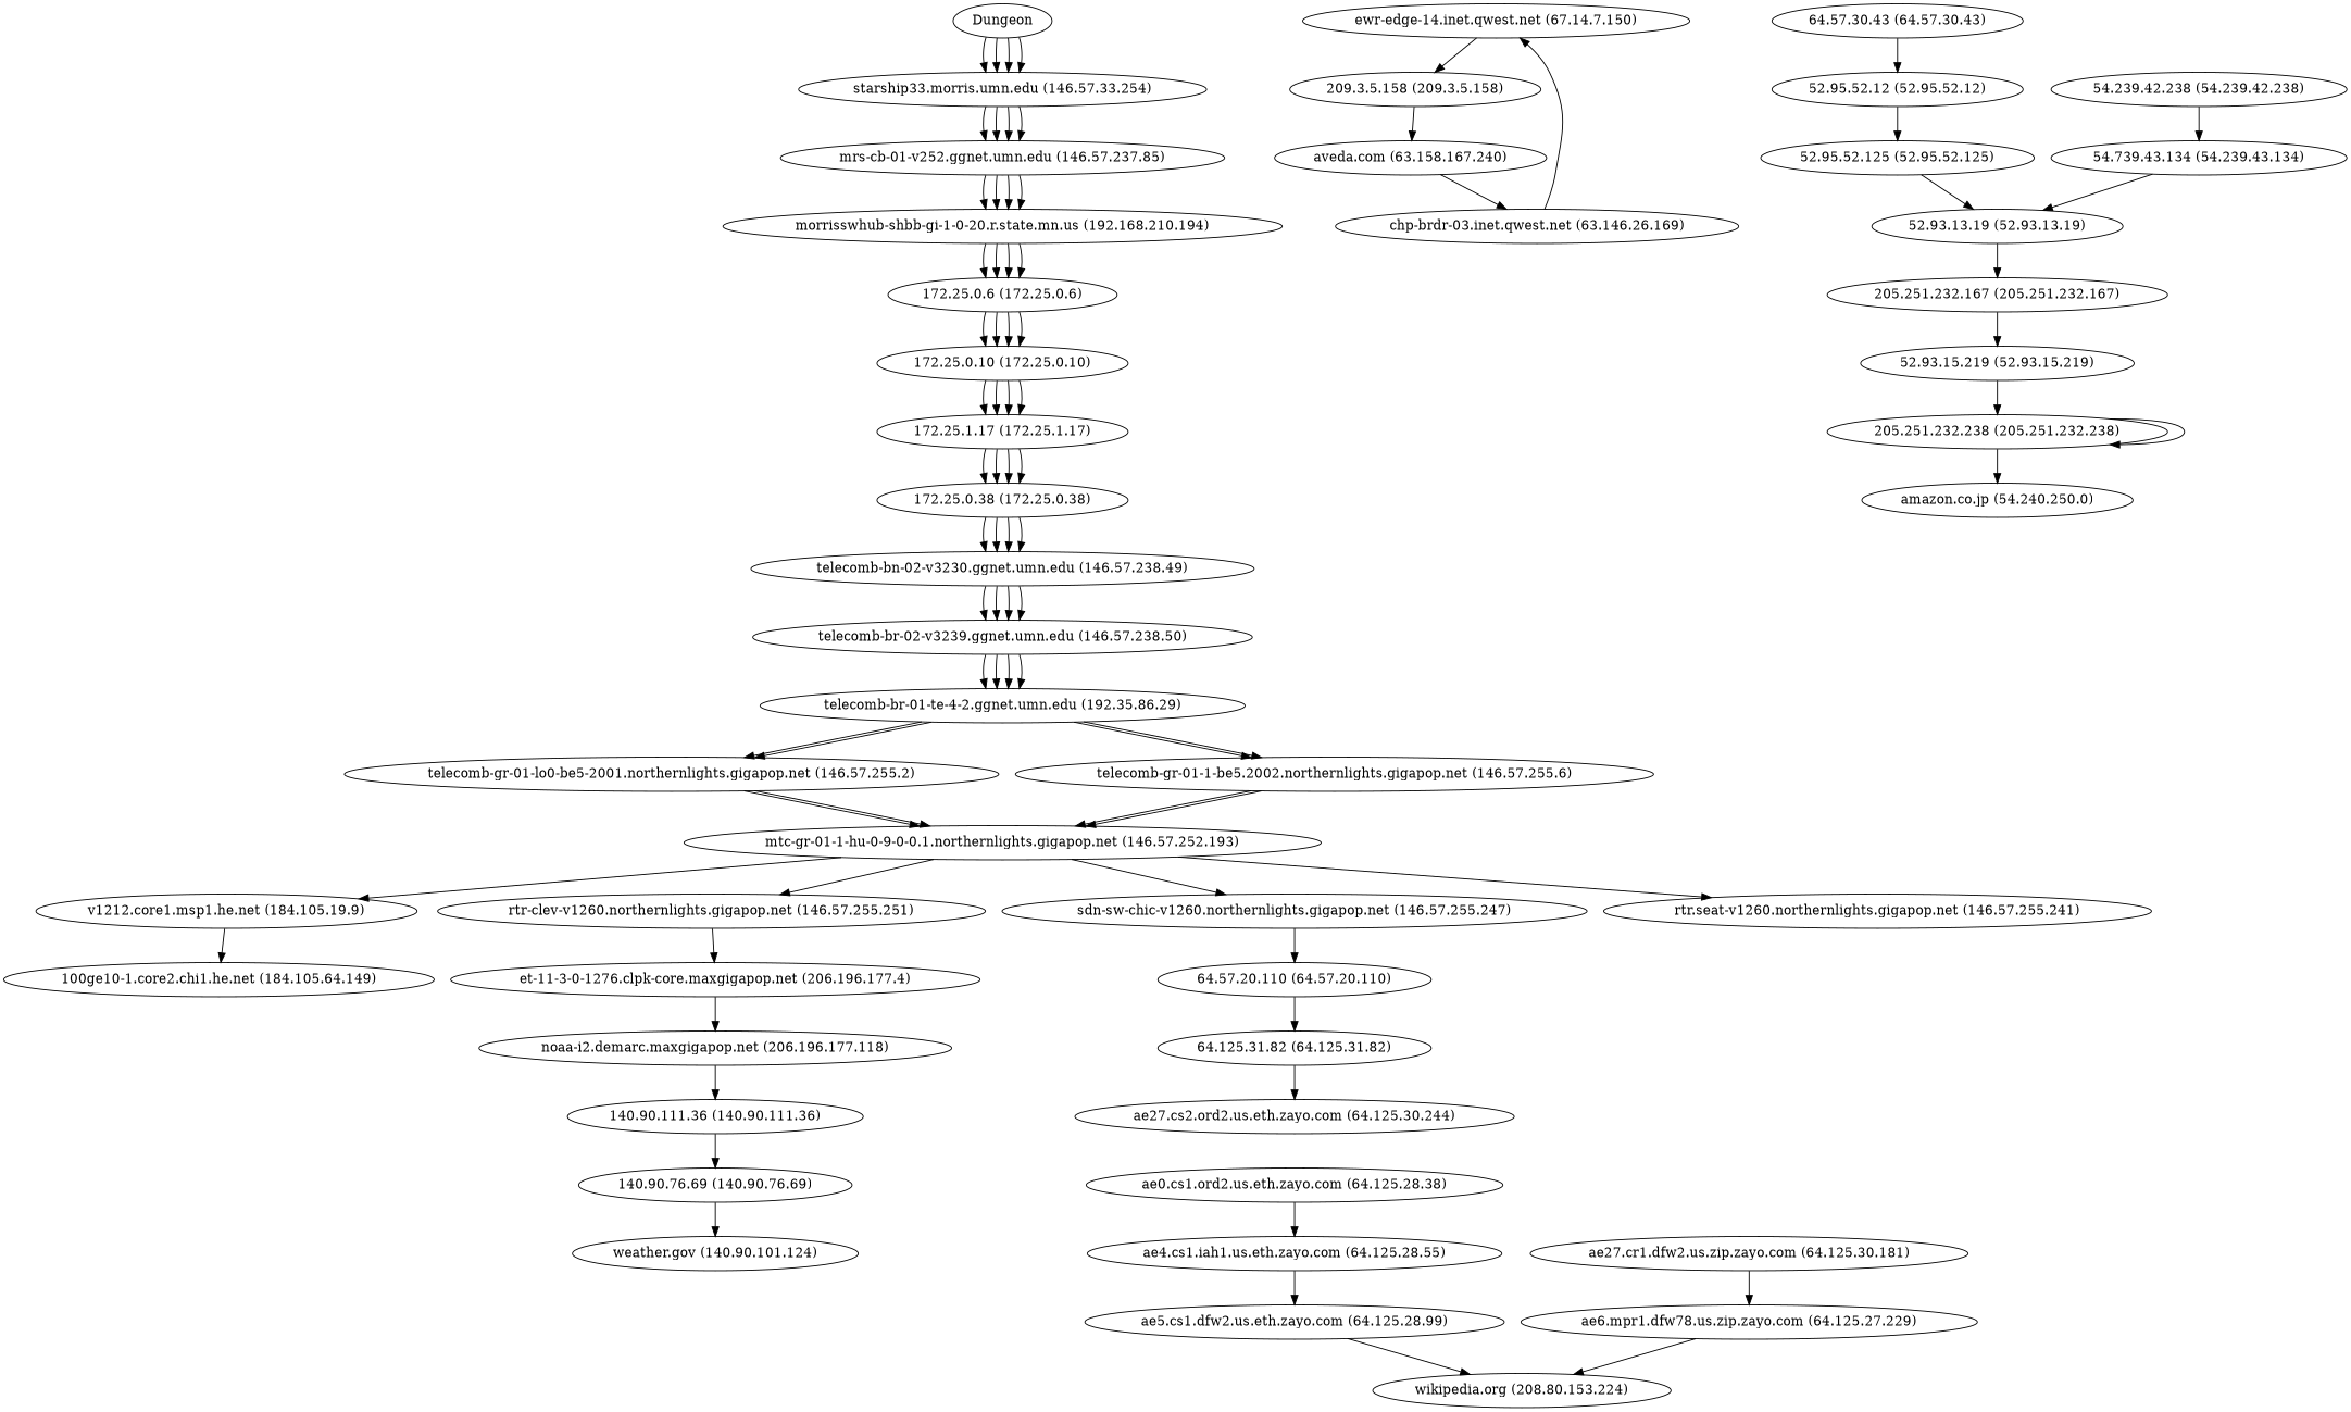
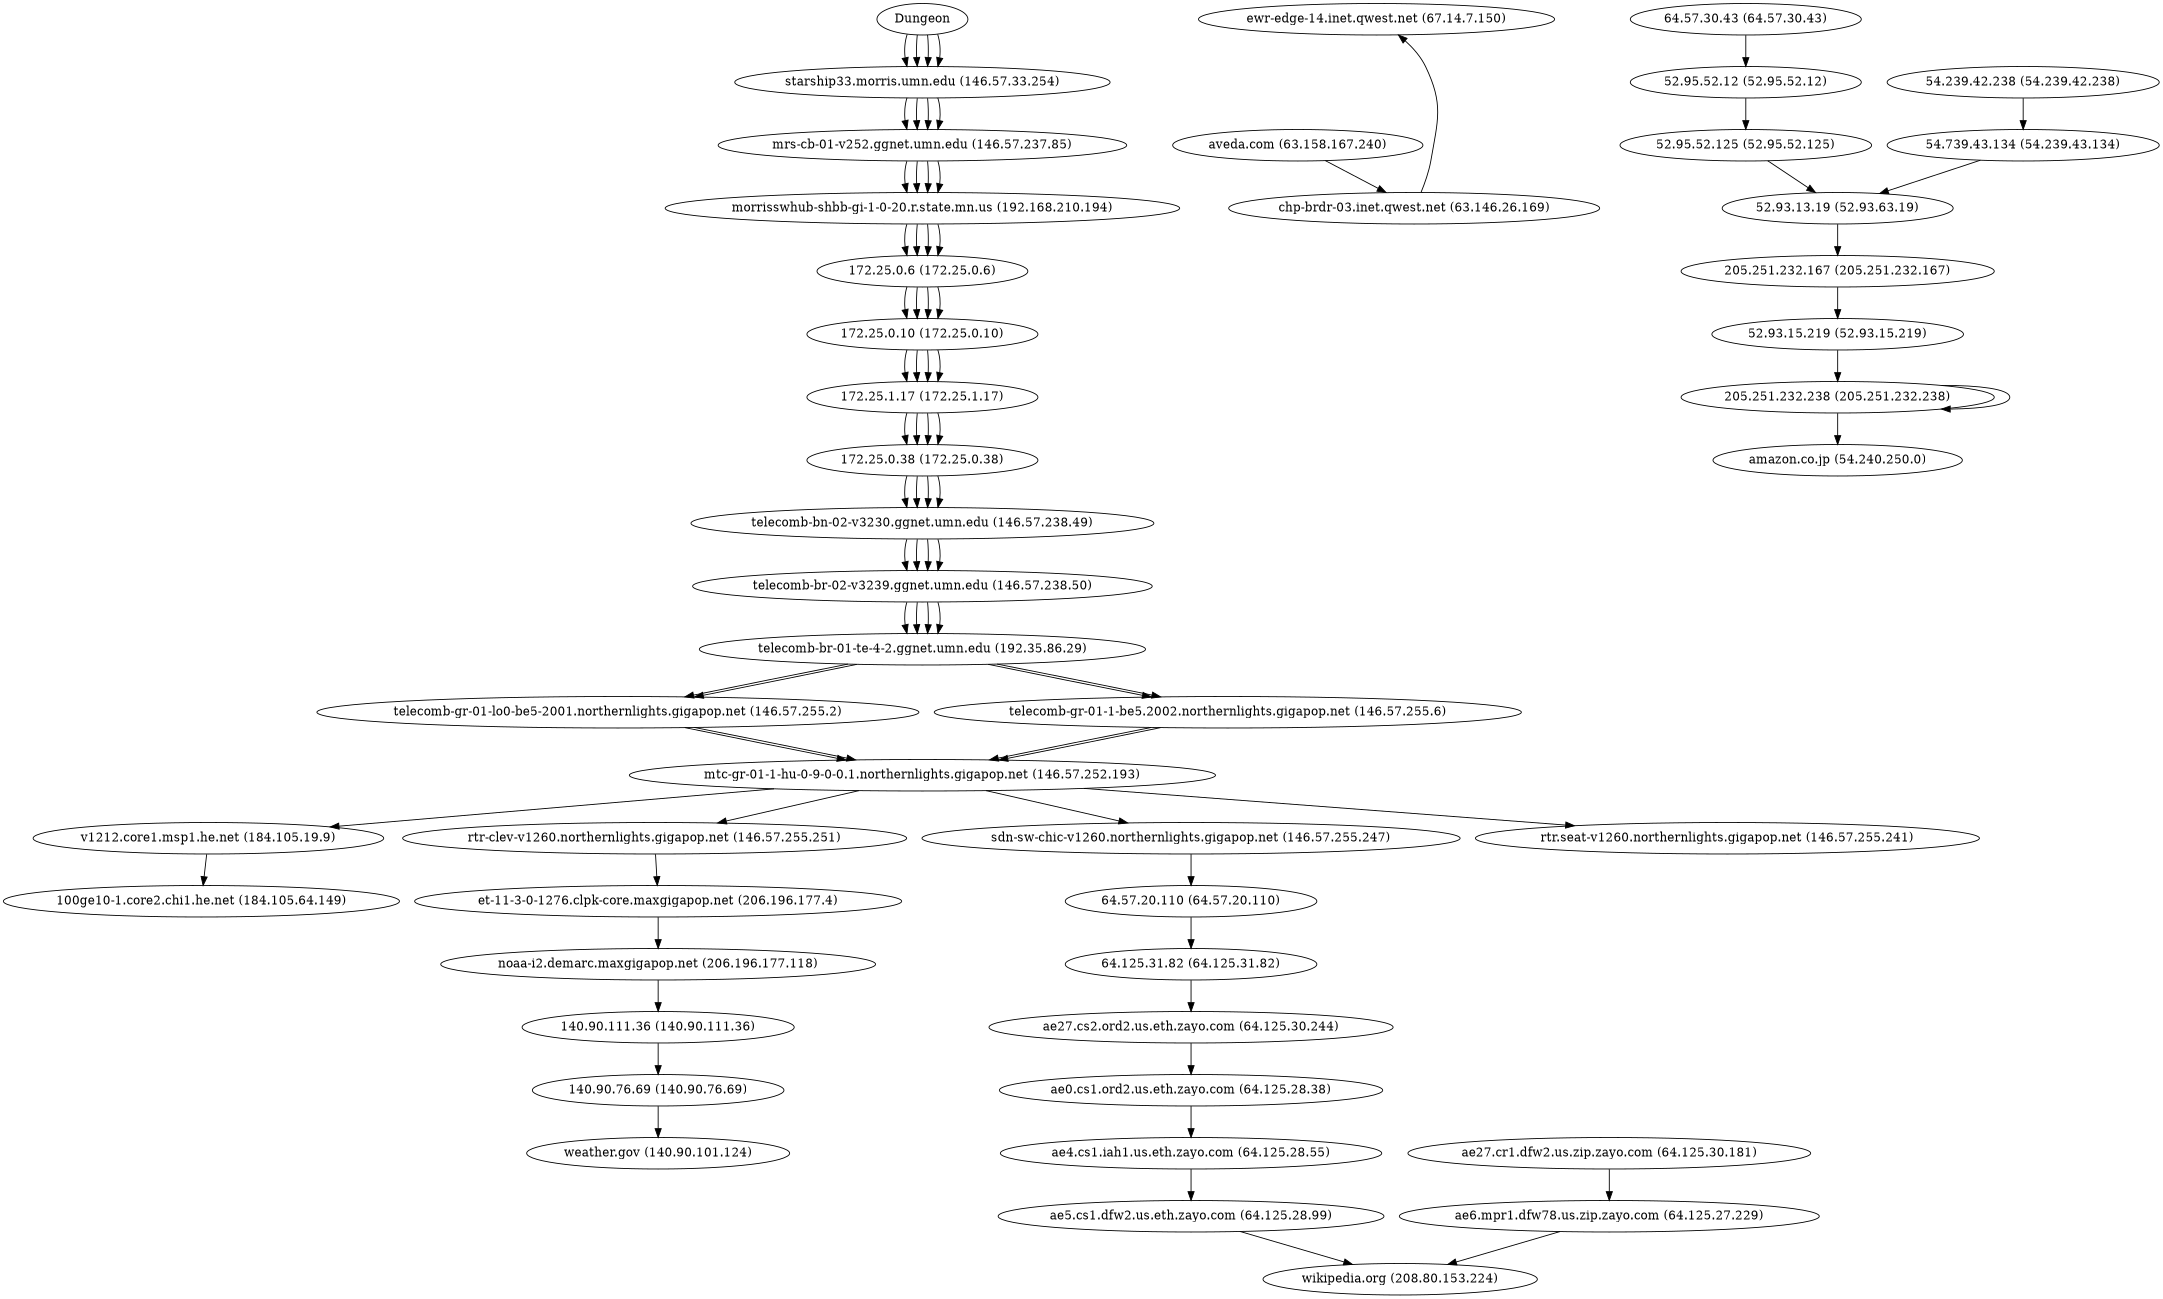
  digraph {
    Dungeon
    "starship33.morris.umn.edu (146.57.33.254)"
    "mrs-cb-01-v252.ggnet.umn.edu (146.57.237.85)"
    "morrisswhub-shbb-gi-1-0-20.r.state.mn.us (192.168.210.194)"
    "172.25.0.6 (172.25.0.6)"
    "172.25.0.10 (172.25.0.10)"
    "172.25.1.17 (172.25.1.17)"
    "172.25.0.38 (172.25.0.38)"
    "telecomb-bn-02-v3230.ggnet.umn.edu (146.57.238.49)"
    "telecomb-br-02-v3239.ggnet.umn.edu (146.57.238.50)"
    "telecomb-br-01-te-4-2.ggnet.umn.edu (192.35.86.29)"
    "telecomb-gr-01-lo0-be5-2001.northernlights.gigapop.net (146.57.255.2)"
    "telecomb-gr-01-1-be5.2002.northernlights.gigapop.net (146.57.255.6)"
    "mtc-gr-01-1-hu-0-9-0-0.1.northernlights.gigapop.net (146.57.252.193)"
    "v1212.core1.msp1.he.net (184.105.19.9)"
    "rtr-clev-v1260.northernlights.gigapop.net (146.57.255.251)"
    "sdn-sw-chic-v1260.northernlights.gigapop.net (146.57.255.247)"
    "rtr.seat-v1260.northernlights.gigapop.net (146.57.255.241)"
    "100ge10-1.core2.chi1.he.net (184.105.64.149)"
    "et-11-3-0-1276.clpk-core.maxgigapop.net (206.196.177.4)"
    "64.57.20.110 (64.57.20.110)"
    n22 [label="ewr-edge-14.inet.qwest.net (67.14.7.150)"]
    "chp-brdr-03.inet.qwest.net (63.146.26.169)"
-   "209.3.5.158 (209.3.5.158)"
    "aveda.com (63.158.167.240)"
    "noaa-i2.demarc.maxgigapop.net (206.196.177.118)"
    "140.90.111.36 (140.90.111.36)"
    "140.90.76.69 (140.90.76.69)"
    "weather.gov (140.90.101.124)"
    "64.125.31.82 (64.125.31.82)"
    "ae27.cs2.ord2.us.eth.zayo.com (64.125.30.244)"
    "ae0.cs1.ord2.us.eth.zayo.com (64.125.28.38)"
    "ae4.cs1.iah1.us.eth.zayo.com (64.125.28.55)"
    "ae5.cs1.dfw2.us.eth.zayo.com (64.125.28.99)"
    "wikipedia.org (208.80.153.224)"
    "ae27.cr1.dfw2.us.zip.zayo.com (64.125.30.181)"
    "ae6.mpr1.dfw78.us.zip.zayo.com (64.125.27.229)"
    "64.57.30.43 (64.57.30.43)"
    "52.95.52.12 (52.95.52.12)"
    "52.95.52.125 (52.95.52.125)"
-   "52.93.13.19 (52.93.13.19)"
+   "52.93.13.19 (52.93.13.19)" [label="52.93.13.19 (52.93.63.19)"]
    n42 [label="54.739.43.134 (54.239.43.134)"]
    "54.239.42.238 (54.239.42.238)"
    "205.251.232.167 (205.251.232.167)"
    "52.93.15.219 (52.93.15.219)"
    "205.251.232.238 (205.251.232.238)"
    "amazon.co.jp (54.240.250.0)"
    Dungeon -> "starship33.morris.umn.edu (146.57.33.254)"
    Dungeon -> "starship33.morris.umn.edu (146.57.33.254)"
    Dungeon -> "starship33.morris.umn.edu (146.57.33.254)"
    Dungeon -> "starship33.morris.umn.edu (146.57.33.254)"
    "starship33.morris.umn.edu (146.57.33.254)" -> "mrs-cb-01-v252.ggnet.umn.edu (146.57.237.85)"
    "starship33.morris.umn.edu (146.57.33.254)" -> "mrs-cb-01-v252.ggnet.umn.edu (146.57.237.85)"
    "starship33.morris.umn.edu (146.57.33.254)" -> "mrs-cb-01-v252.ggnet.umn.edu (146.57.237.85)"
    "starship33.morris.umn.edu (146.57.33.254)" -> "mrs-cb-01-v252.ggnet.umn.edu (146.57.237.85)"
    "mrs-cb-01-v252.ggnet.umn.edu (146.57.237.85)" -> "morrisswhub-shbb-gi-1-0-20.r.state.mn.us (192.168.210.194)"
    "mrs-cb-01-v252.ggnet.umn.edu (146.57.237.85)" -> "morrisswhub-shbb-gi-1-0-20.r.state.mn.us (192.168.210.194)"
    "mrs-cb-01-v252.ggnet.umn.edu (146.57.237.85)" -> "morrisswhub-shbb-gi-1-0-20.r.state.mn.us (192.168.210.194)"
    "mrs-cb-01-v252.ggnet.umn.edu (146.57.237.85)" -> "morrisswhub-shbb-gi-1-0-20.r.state.mn.us (192.168.210.194)"
    "morrisswhub-shbb-gi-1-0-20.r.state.mn.us (192.168.210.194)" -> "172.25.0.6 (172.25.0.6)"
    "morrisswhub-shbb-gi-1-0-20.r.state.mn.us (192.168.210.194)" -> "172.25.0.6 (172.25.0.6)"
    "morrisswhub-shbb-gi-1-0-20.r.state.mn.us (192.168.210.194)" -> "172.25.0.6 (172.25.0.6)"
    "morrisswhub-shbb-gi-1-0-20.r.state.mn.us (192.168.210.194)" -> "172.25.0.6 (172.25.0.6)"
    "172.25.0.6 (172.25.0.6)" -> "172.25.0.10 (172.25.0.10)"
    "172.25.0.6 (172.25.0.6)" -> "172.25.0.10 (172.25.0.10)"
    "172.25.0.6 (172.25.0.6)" -> "172.25.0.10 (172.25.0.10)"
    "172.25.0.6 (172.25.0.6)" -> "172.25.0.10 (172.25.0.10)"
    "172.25.0.10 (172.25.0.10)" -> "172.25.1.17 (172.25.1.17)"
    "172.25.0.10 (172.25.0.10)" -> "172.25.1.17 (172.25.1.17)"
    "172.25.0.10 (172.25.0.10)" -> "172.25.1.17 (172.25.1.17)"
    "172.25.0.10 (172.25.0.10)" -> "172.25.1.17 (172.25.1.17)"
    "172.25.1.17 (172.25.1.17)" -> "172.25.0.38 (172.25.0.38)"
    "172.25.1.17 (172.25.1.17)" -> "172.25.0.38 (172.25.0.38)"
    "172.25.1.17 (172.25.1.17)" -> "172.25.0.38 (172.25.0.38)"
    "172.25.1.17 (172.25.1.17)" -> "172.25.0.38 (172.25.0.38)"
    "172.25.0.38 (172.25.0.38)" -> "telecomb-bn-02-v3230.ggnet.umn.edu (146.57.238.49)"
    "172.25.0.38 (172.25.0.38)" -> "telecomb-bn-02-v3230.ggnet.umn.edu (146.57.238.49)"
    "172.25.0.38 (172.25.0.38)" -> "telecomb-bn-02-v3230.ggnet.umn.edu (146.57.238.49)"
    "172.25.0.38 (172.25.0.38)" -> "telecomb-bn-02-v3230.ggnet.umn.edu (146.57.238.49)"
    "telecomb-bn-02-v3230.ggnet.umn.edu (146.57.238.49)" -> "telecomb-br-02-v3239.ggnet.umn.edu (146.57.238.50)"
    "telecomb-bn-02-v3230.ggnet.umn.edu (146.57.238.49)" -> "telecomb-br-02-v3239.ggnet.umn.edu (146.57.238.50)"
    "telecomb-bn-02-v3230.ggnet.umn.edu (146.57.238.49)" -> "telecomb-br-02-v3239.ggnet.umn.edu (146.57.238.50)"
    "telecomb-bn-02-v3230.ggnet.umn.edu (146.57.238.49)" -> "telecomb-br-02-v3239.ggnet.umn.edu (146.57.238.50)"
    "telecomb-br-02-v3239.ggnet.umn.edu (146.57.238.50)" -> "telecomb-br-01-te-4-2.ggnet.umn.edu (192.35.86.29)"
    "telecomb-br-02-v3239.ggnet.umn.edu (146.57.238.50)" -> "telecomb-br-01-te-4-2.ggnet.umn.edu (192.35.86.29)"
    "telecomb-br-02-v3239.ggnet.umn.edu (146.57.238.50)" -> "telecomb-br-01-te-4-2.ggnet.umn.edu (192.35.86.29)"
    "telecomb-br-02-v3239.ggnet.umn.edu (146.57.238.50)" -> "telecomb-br-01-te-4-2.ggnet.umn.edu (192.35.86.29)"
    "telecomb-br-01-te-4-2.ggnet.umn.edu (192.35.86.29)" -> "telecomb-gr-01-lo0-be5-2001.northernlights.gigapop.net (146.57.255.2)"
    "telecomb-br-01-te-4-2.ggnet.umn.edu (192.35.86.29)" -> "telecomb-gr-01-lo0-be5-2001.northernlights.gigapop.net (146.57.255.2)"
    "telecomb-br-01-te-4-2.ggnet.umn.edu (192.35.86.29)" -> "telecomb-gr-01-1-be5.2002.northernlights.gigapop.net (146.57.255.6)"
    "telecomb-br-01-te-4-2.ggnet.umn.edu (192.35.86.29)" -> "telecomb-gr-01-1-be5.2002.northernlights.gigapop.net (146.57.255.6)"
    "telecomb-gr-01-lo0-be5-2001.northernlights.gigapop.net (146.57.255.2)" -> "mtc-gr-01-1-hu-0-9-0-0.1.northernlights.gigapop.net (146.57.252.193)"
    "telecomb-gr-01-lo0-be5-2001.northernlights.gigapop.net (146.57.255.2)" -> "mtc-gr-01-1-hu-0-9-0-0.1.northernlights.gigapop.net (146.57.252.193)"
    "telecomb-gr-01-1-be5.2002.northernlights.gigapop.net (146.57.255.6)" -> "mtc-gr-01-1-hu-0-9-0-0.1.northernlights.gigapop.net (146.57.252.193)"
    "telecomb-gr-01-1-be5.2002.northernlights.gigapop.net (146.57.255.6)" -> "mtc-gr-01-1-hu-0-9-0-0.1.northernlights.gigapop.net (146.57.252.193)"
    "mtc-gr-01-1-hu-0-9-0-0.1.northernlights.gigapop.net (146.57.252.193)" -> "v1212.core1.msp1.he.net (184.105.19.9)"
    "mtc-gr-01-1-hu-0-9-0-0.1.northernlights.gigapop.net (146.57.252.193)" -> "rtr-clev-v1260.northernlights.gigapop.net (146.57.255.251)"
    "mtc-gr-01-1-hu-0-9-0-0.1.northernlights.gigapop.net (146.57.252.193)" -> "sdn-sw-chic-v1260.northernlights.gigapop.net (146.57.255.247)"
    "mtc-gr-01-1-hu-0-9-0-0.1.northernlights.gigapop.net (146.57.252.193)" -> "rtr.seat-v1260.northernlights.gigapop.net (146.57.255.241)"
    "v1212.core1.msp1.he.net (184.105.19.9)" -> "100ge10-1.core2.chi1.he.net (184.105.64.149)"
    "rtr-clev-v1260.northernlights.gigapop.net (146.57.255.251)" -> "et-11-3-0-1276.clpk-core.maxgigapop.net (206.196.177.4)"
    "sdn-sw-chic-v1260.northernlights.gigapop.net (146.57.255.247)" -> "64.57.20.110 (64.57.20.110)"
    "et-11-3-0-1276.clpk-core.maxgigapop.net (206.196.177.4)" -> "noaa-i2.demarc.maxgigapop.net (206.196.177.118)"
    "64.57.20.110 (64.57.20.110)" -> "64.125.31.82 (64.125.31.82)"
-   n22 -> "209.3.5.158 (209.3.5.158)"
    "chp-brdr-03.inet.qwest.net (63.146.26.169)" -> n22
-   "209.3.5.158 (209.3.5.158)" -> "aveda.com (63.158.167.240)"
    "aveda.com (63.158.167.240)" -> "chp-brdr-03.inet.qwest.net (63.146.26.169)"
    "noaa-i2.demarc.maxgigapop.net (206.196.177.118)" -> "140.90.111.36 (140.90.111.36)"
    "140.90.111.36 (140.90.111.36)" -> "140.90.76.69 (140.90.76.69)"
    "140.90.76.69 (140.90.76.69)" -> "weather.gov (140.90.101.124)"
    "64.125.31.82 (64.125.31.82)" -> "ae27.cs2.ord2.us.eth.zayo.com (64.125.30.244)"
+   "ae27.cs2.ord2.us.eth.zayo.com (64.125.30.244)" -> "ae0.cs1.ord2.us.eth.zayo.com (64.125.28.38)"
    "ae0.cs1.ord2.us.eth.zayo.com (64.125.28.38)" -> "ae4.cs1.iah1.us.eth.zayo.com (64.125.28.55)"
    "ae4.cs1.iah1.us.eth.zayo.com (64.125.28.55)" -> "ae5.cs1.dfw2.us.eth.zayo.com (64.125.28.99)"
    "ae5.cs1.dfw2.us.eth.zayo.com (64.125.28.99)" -> "wikipedia.org (208.80.153.224)"
    "ae27.cr1.dfw2.us.zip.zayo.com (64.125.30.181)" -> "ae6.mpr1.dfw78.us.zip.zayo.com (64.125.27.229)"
    "ae6.mpr1.dfw78.us.zip.zayo.com (64.125.27.229)" -> "wikipedia.org (208.80.153.224)"
    "64.57.30.43 (64.57.30.43)" -> "52.95.52.12 (52.95.52.12)"
    "52.95.52.12 (52.95.52.12)" -> "52.95.52.125 (52.95.52.125)"
    "52.95.52.125 (52.95.52.125)" -> "52.93.13.19 (52.93.13.19)"
    "52.93.13.19 (52.93.13.19)" -> "205.251.232.167 (205.251.232.167)"
    n42 -> "52.93.13.19 (52.93.13.19)"
    "54.239.42.238 (54.239.42.238)" -> n42
    "205.251.232.167 (205.251.232.167)" -> "52.93.15.219 (52.93.15.219)"
    "52.93.15.219 (52.93.15.219)" -> "205.251.232.238 (205.251.232.238)"
    "205.251.232.238 (205.251.232.238)" -> "205.251.232.238 (205.251.232.238)"
    "205.251.232.238 (205.251.232.238)" -> "amazon.co.jp (54.240.250.0)"
  }
